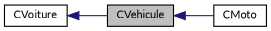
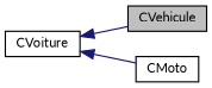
  digraph {
    fontname=Lato
    rankdir=LR
    node [color=black fillcolor=white fontname=Lato fontsize=10 shape=record style=filled]
    edge [color=midnightblue dir=back fontname=Lato fontsize=10 labelfontname=Helvetica labelfontsize=10 style=solid]
    n1 [fillcolor=grey75 fontcolor=black height=0.2 label=CVehicule width=0.4]
    n2 [height=0.2 label=CMoto width=0.4]
    n3 [height=0.2 label=CVoiture width=0.4]
-   n1 -> n2
+   n3 -> n2
    n3 -> n1
  }
